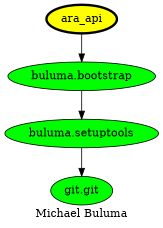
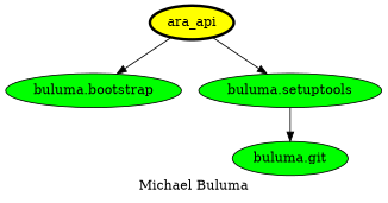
  digraph {
    label="Michael Buluma"
    node [fillcolor=green style=filled]
    ara_api [fillcolor=yellow penwidth=3]
    "buluma.bootstrap"
    "buluma.setuptools"
-   "buluma.git" [label="git.git"]
+   "buluma.git"
    ara_api -> "buluma.bootstrap"
-   "buluma.bootstrap" -> "buluma.setuptools"
+   ara_api -> "buluma.setuptools"
    "buluma.setuptools" -> "buluma.git"
  }
